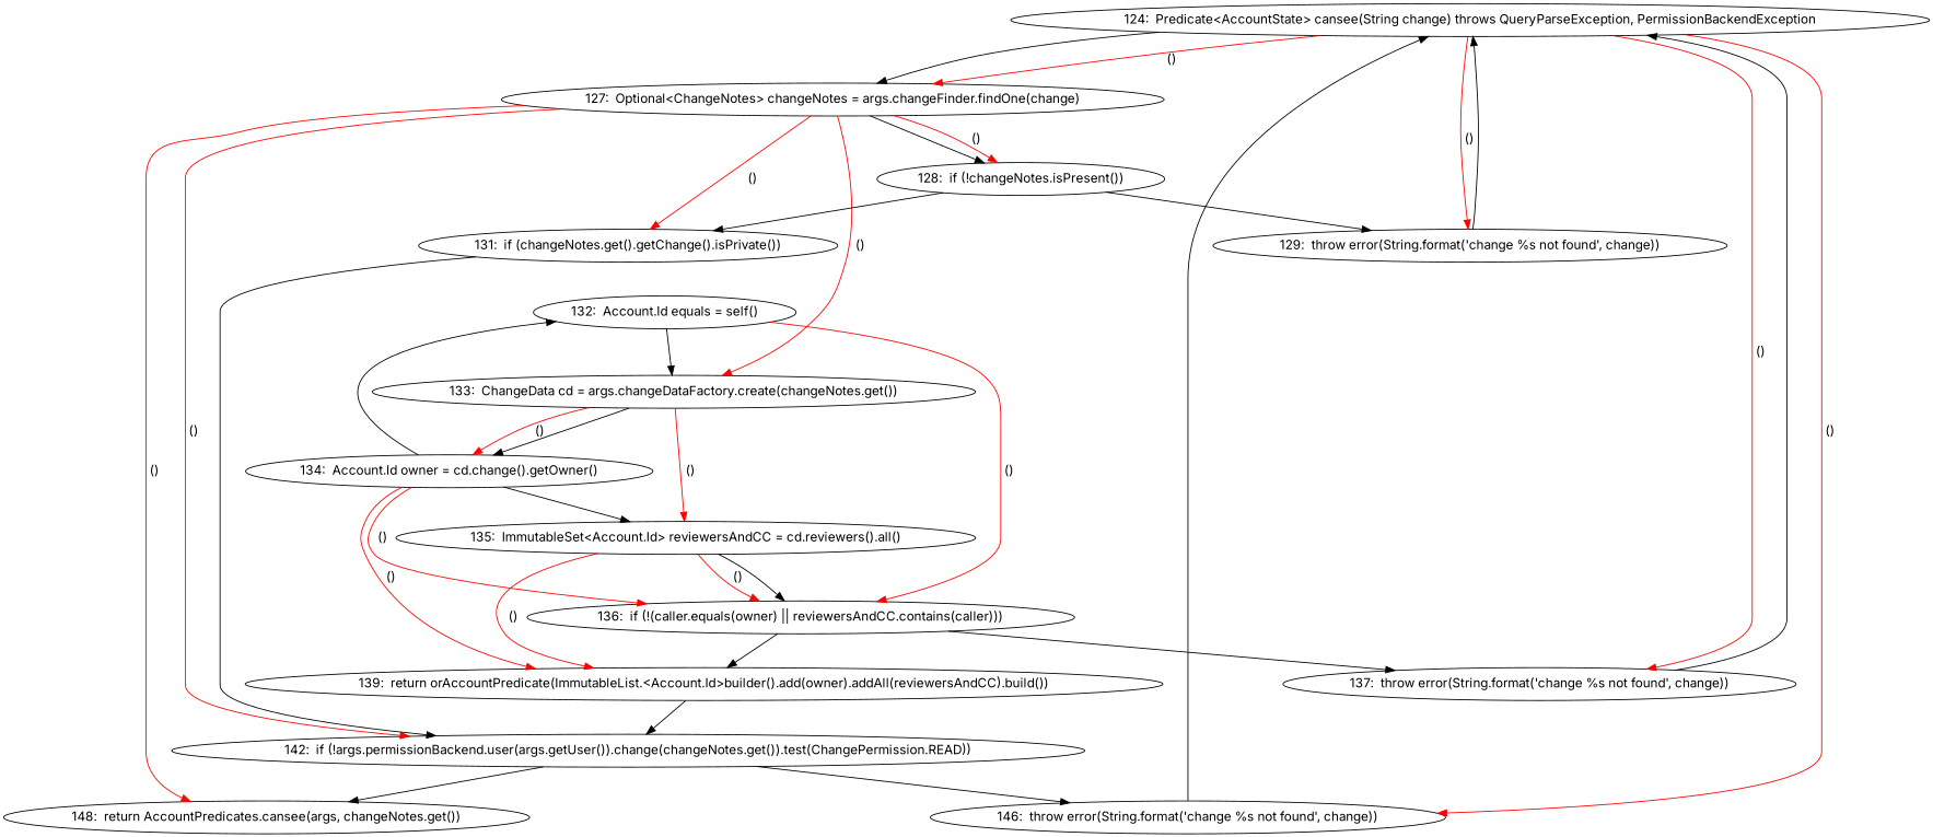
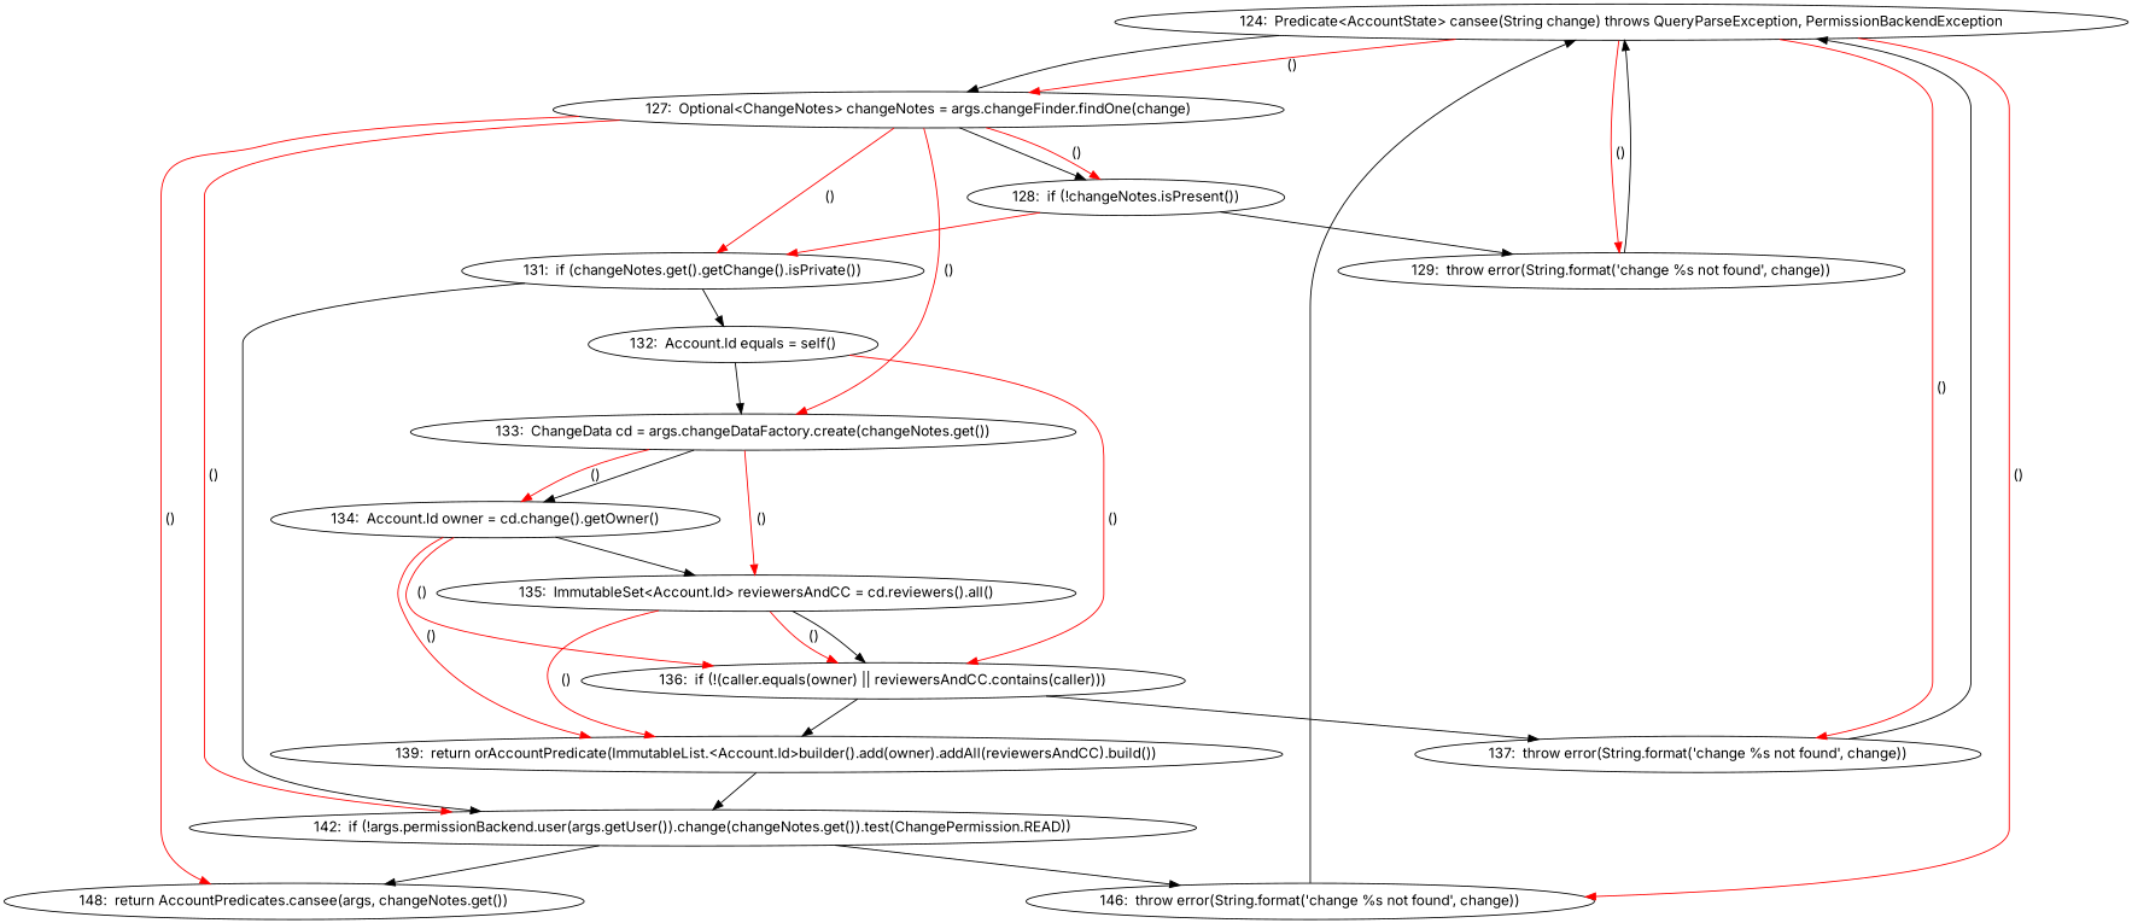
  digraph {
    fontname=Inter
    node [fontname=Inter]
    edge [fontname=Inter]
    n1 [label="124:  Predicate<AccountState> cansee(String change) throws QueryParseException, PermissionBackendException"]
    n2 [label="127:  Optional<ChangeNotes> changeNotes = args.changeFinder.findOne(change)"]
    n3 [label="129:  throw error(String.format('change %s not found', change))"]
    n4 [label="146:  throw error(String.format('change %s not found', change))"]
    n5 [label="137:  throw error(String.format('change %s not found', change))"]
    n6 [label="128:  if (!changeNotes.isPresent())"]
    n7 [label="131:  if (changeNotes.get().getChange().isPrivate())"]
    n8 [label="142:  if (!args.permissionBackend.user(args.getUser()).change(changeNotes.get()).test(ChangePermission.READ))"]
    n9 [label="133:  ChangeData cd = args.changeDataFactory.create(changeNotes.get())"]
    n10 [label="148:  return AccountPredicates.cansee(args, changeNotes.get())"]
    n11 [label="132:  Account.Id equals = self()"]
    n12 [label="134:  Account.Id owner = cd.change().getOwner()"]
    n13 [label="135:  ImmutableSet<Account.Id> reviewersAndCC = cd.reviewers().all()"]
    n14 [label="136:  if (!(caller.equals(owner) || reviewersAndCC.contains(caller)))"]
    n15 [label="139:  return orAccountPredicate(ImmutableList.<Account.Id>builder().add(owner).addAll(reviewersAndCC).build())"]
    n1 -> n2
    n1 -> n2 [color=red label=" ()"]
    n1 -> n3 [color=red label=" ()"]
    n1 -> n4 [color=red label=" ()"]
    n1 -> n5 [color=red label=" ()"]
    n2 -> n6
    n2 -> n6 [color=red label=" ()"]
    n2 -> n7 [color=red label=" ()"]
    n2 -> n8 [color=red label=" ()"]
    n2 -> n9 [color=red label=" ()"]
    n2 -> n10 [color=red label=" ()"]
    n3 -> n1
    n4 -> n1
    n5 -> n1
    n6 -> n3
-   n6 -> n7
+   n6 -> n7 [color=red]
    n7 -> n8
-   n12 -> n11
+   n7 -> n11
    n8 -> n4
    n8 -> n10
    n9 -> n12
    n9 -> n12 [color=red label=" ()"]
    n9 -> n13 [color=red label=" ()"]
    n11 -> n9
    n11 -> n14 [color=red label=" ()"]
    n12 -> n13
    n12 -> n14 [color=red label=" ()"]
    n12 -> n15 [color=red label=" ()"]
    n13 -> n14
    n13 -> n14 [color=red label=" ()"]
    n13 -> n15 [color=red label=" ()"]
    n14 -> n5
    n14 -> n15
    n15 -> n8
  }
